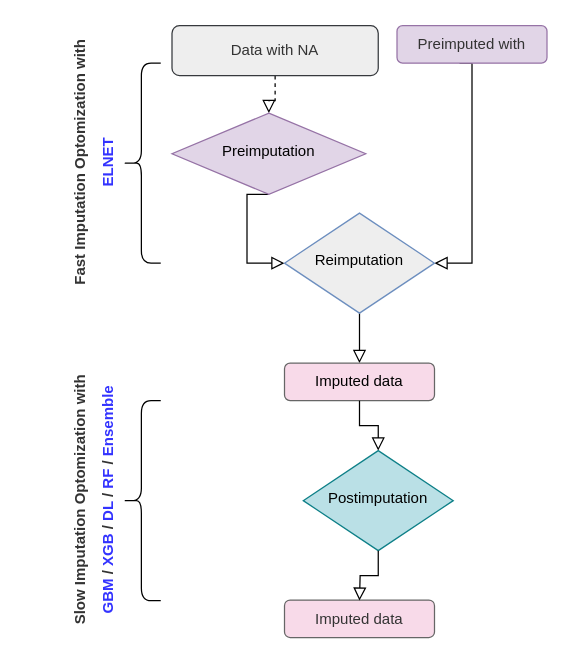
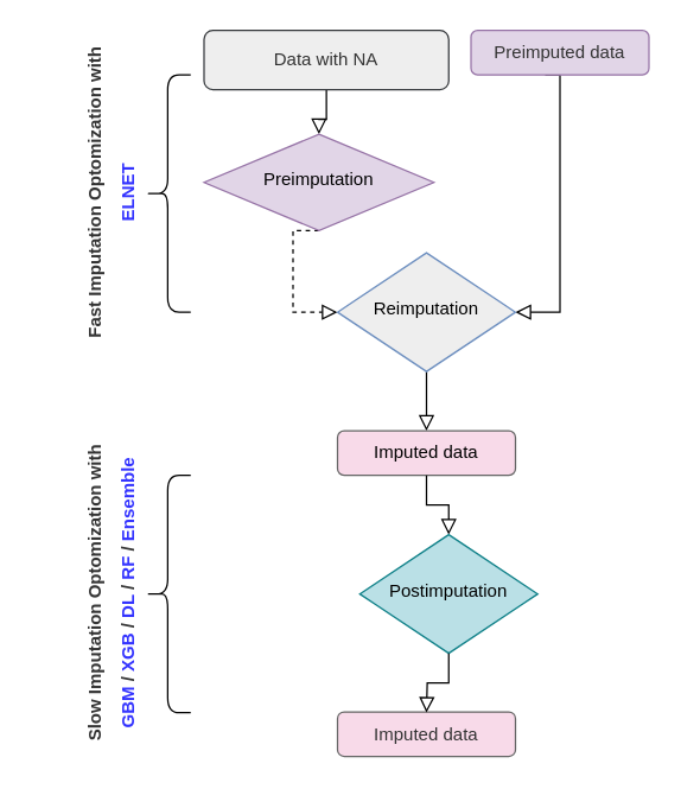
  <mxCell id="0" />
  <mxCell id="1" parent="0" />
- <mxCell id="2" value="" style="rounded=0;html=1;jettySize=auto;orthogonalLoop=1;fontSize=11;endArrow=block;endFill=0;endSize=8;strokeWidth=1;shadow=0;labelBackgroundColor=none;edgeStyle=orthogonalEdgeStyle;dashed=1;" parent="1" source="3" target="6" edge="1"><mxGeometry relative="1" as="geometry" /></mxCell>
+ <mxCell id="2" value="" style="rounded=0;html=1;jettySize=auto;orthogonalLoop=1;fontSize=11;endArrow=block;endFill=0;endSize=8;strokeWidth=1;shadow=0;labelBackgroundColor=none;edgeStyle=orthogonalEdgeStyle;" parent="1" source="3" target="6" edge="1"><mxGeometry relative="1" as="geometry" /></mxCell>
  <mxCell id="3" value="&lt;font color=&quot;#333333&quot;&gt;Data with NA&lt;/font&gt;" style="rounded=1;whiteSpace=wrap;html=1;fontSize=12;glass=0;strokeWidth=1;shadow=0;fillColor=#eeeeee;strokeColor=#36393d;" parent="1" vertex="1"><mxGeometry x="137" y="20" width="165" height="40" as="geometry" /></mxCell>
- <mxCell id="4" value="" style="rounded=0;html=1;jettySize=auto;orthogonalLoop=1;fontSize=11;endArrow=block;endFill=0;endSize=8;strokeWidth=1;shadow=0;labelBackgroundColor=none;edgeStyle=orthogonalEdgeStyle;exitX=0.5;exitY=1;exitDx=0;exitDy=0;entryX=0;entryY=0.5;entryDx=0;entryDy=0;" parent="1" source="6" target="9" edge="1"><mxGeometry y="20" relative="1" as="geometry"><mxPoint as="offset" /><mxPoint x="187" y="160" as="sourcePoint" /><mxPoint x="277" y="210" as="targetPoint" /><Array as="points"><mxPoint x="197" y="210" /></Array></mxGeometry></mxCell>
+ <mxCell id="4" value="" style="rounded=0;html=1;jettySize=auto;orthogonalLoop=1;fontSize=11;endArrow=block;endFill=0;endSize=8;strokeWidth=1;shadow=0;labelBackgroundColor=none;edgeStyle=orthogonalEdgeStyle;exitX=0.5;exitY=1;exitDx=0;exitDy=0;entryX=0;entryY=0.5;entryDx=0;entryDy=0;dashed=1;" parent="1" source="6" target="9" edge="1"><mxGeometry y="20" relative="1" as="geometry"><mxPoint as="offset" /><mxPoint x="187" y="160" as="sourcePoint" /><mxPoint x="277" y="210" as="targetPoint" /><Array as="points"><mxPoint x="197" y="210" /></Array></mxGeometry></mxCell>
  <mxCell id="5" value="" style="edgeStyle=orthogonalEdgeStyle;rounded=0;html=1;jettySize=auto;orthogonalLoop=1;fontSize=11;endArrow=block;endFill=0;endSize=8;strokeWidth=1;shadow=0;labelBackgroundColor=none;exitX=0.5;exitY=1;exitDx=0;exitDy=0;entryX=1;entryY=0.5;entryDx=0;entryDy=0;" parent="1" target="9" edge="1"><mxGeometry y="10" relative="1" as="geometry"><mxPoint as="offset" /><mxPoint x="367" y="50" as="sourcePoint" /><mxPoint x="297" y="210" as="targetPoint" /><Array as="points"><mxPoint x="377" y="50" /><mxPoint x="377" y="210" /></Array></mxGeometry></mxCell>
  <mxCell id="6" value="Preimputation" style="rhombus;whiteSpace=wrap;html=1;shadow=0;fontFamily=Helvetica;fontSize=12;align=center;strokeWidth=1;spacing=6;spacingTop=-4;fillColor=#e1d5e7;strokeColor=#9673a6;" parent="1" vertex="1"><mxGeometry x="137" y="90" width="155" height="65" as="geometry" /></mxCell>
- <mxCell id="7" value="&lt;font color=&quot;#333333&quot;&gt;Preimputed with&lt;/font&gt;" style="rounded=1;whiteSpace=wrap;html=1;fontSize=12;glass=0;strokeWidth=1;shadow=0;fillColor=#e1d5e7;strokeColor=#9673a6;" parent="1" vertex="1"><mxGeometry x="317" y="20" width="120" height="30" as="geometry" /></mxCell>
+ <mxCell id="7" value="&lt;font color=&quot;#333333&quot;&gt;Preimputed data&lt;/font&gt;" style="rounded=1;whiteSpace=wrap;html=1;fontSize=12;glass=0;strokeWidth=1;shadow=0;fillColor=#e1d5e7;strokeColor=#9673a6;" parent="1" vertex="1"><mxGeometry x="317" y="20" width="120" height="30" as="geometry" /></mxCell>
  <mxCell id="8" value="" style="rounded=0;html=1;jettySize=auto;orthogonalLoop=1;fontSize=11;endArrow=block;endFill=0;endSize=8;strokeWidth=1;shadow=0;labelBackgroundColor=none;edgeStyle=orthogonalEdgeStyle;" parent="1" source="9" target="10" edge="1"><mxGeometry x="0.4" y="30" relative="1" as="geometry"><mxPoint as="offset" /></mxGeometry></mxCell>
  <mxCell id="9" value="Reimputation" style="rhombus;whiteSpace=wrap;html=1;shadow=0;fontFamily=Helvetica;fontSize=12;align=center;strokeWidth=1;spacing=6;spacingTop=-4;fillColor=#eeeeee;strokeColor=#6c8ebf;" parent="1" vertex="1"><mxGeometry x="227" y="170" width="120" height="80" as="geometry" /></mxCell>
  <mxCell id="10" value="Imputed data" style="rounded=1;whiteSpace=wrap;html=1;fontSize=12;glass=0;strokeWidth=1;shadow=0;fillColor=#F8DAE9;strokeColor=#666666;" parent="1" vertex="1"><mxGeometry x="227" y="290" width="120" height="30" as="geometry" /></mxCell>
  <mxCell id="11" value="" style="shape=curlyBracket;whiteSpace=wrap;html=1;rounded=1;shadow=0;glass=0;sketch=0;fillStyle=auto;gradientColor=none;" vertex="1" parent="1"><mxGeometry x="97" y="50" width="31" height="160" as="geometry" /></mxCell>
  <mxCell id="12" value="" style="rounded=0;html=1;jettySize=auto;orthogonalLoop=1;fontSize=11;endArrow=block;endFill=0;endSize=8;strokeWidth=1;shadow=0;labelBackgroundColor=none;edgeStyle=orthogonalEdgeStyle;exitX=0.5;exitY=1;exitDx=0;exitDy=0;entryX=0.5;entryY=0;entryDx=0;entryDy=0;" edge="1" parent="1" source="10" target="13"><mxGeometry x="0.4" y="30" relative="1" as="geometry"><mxPoint as="offset" /><mxPoint x="377" y="350" as="sourcePoint" /><mxPoint x="287" y="370" as="targetPoint" /></mxGeometry></mxCell>
  <mxCell id="13" value="Postimputation" style="rhombus;whiteSpace=wrap;html=1;shadow=0;fontFamily=Helvetica;fontSize=12;align=center;strokeWidth=1;spacing=6;spacingTop=-4;fillColor=#BAE0E6;strokeColor=#0e8088;double=0;" vertex="1" parent="1"><mxGeometry x="242" y="360" width="120" height="80" as="geometry" /></mxCell>
  <mxCell id="14" value="Imputed data" style="rounded=1;whiteSpace=wrap;html=1;fontSize=12;glass=0;strokeWidth=1;shadow=0;fillColor=#F8DAE9;fontColor=#333333;strokeColor=#666666;" vertex="1" parent="1"><mxGeometry x="227" y="479.5" width="120" height="30" as="geometry" /></mxCell>
  <mxCell id="15" value="" style="rounded=0;html=1;jettySize=auto;orthogonalLoop=1;fontSize=11;endArrow=block;endFill=0;endSize=8;strokeWidth=1;shadow=0;labelBackgroundColor=none;edgeStyle=orthogonalEdgeStyle;exitX=0.5;exitY=1;exitDx=0;exitDy=0;" edge="1" parent="1" source="13"><mxGeometry x="0.4" y="30" relative="1" as="geometry"><mxPoint as="offset" /><mxPoint x="377" y="539.5" as="sourcePoint" /><mxPoint x="287" y="480" as="targetPoint" /></mxGeometry></mxCell>
  <mxCell id="16" value="" style="shape=curlyBracket;whiteSpace=wrap;html=1;rounded=1;shadow=0;glass=0;sketch=0;fillStyle=auto;gradientColor=none;" vertex="1" parent="1"><mxGeometry x="97" y="320" width="31" height="160" as="geometry" /></mxCell>
  <mxCell id="17" value="&lt;p style=&quot;line-height: 0.9;&quot;&gt;&lt;span style=&quot;font-size: 12px;&quot;&gt;&lt;font style=&quot;&quot; color=&quot;#333333&quot;&gt;Slow Imputation Optomization with&lt;/font&gt;&lt;br&gt;&lt;font style=&quot;&quot; color=&quot;#3333ff&quot;&gt;GBM&lt;/font&gt;&lt;/span&gt;&lt;span style=&quot;color: rgb(51, 51, 51); font-size: 12px;&quot;&gt; / &lt;/span&gt;&lt;span style=&quot;font-size: 12px;&quot;&gt;&lt;font color=&quot;#3333ff&quot;&gt;XGB&lt;/font&gt;&lt;/span&gt;&lt;span style=&quot;color: rgb(51, 51, 51); font-size: 12px;&quot;&gt; / &lt;/span&gt;&lt;span style=&quot;font-size: 12px;&quot;&gt;&lt;font color=&quot;#3333ff&quot;&gt;DL&lt;/font&gt;&lt;/span&gt;&lt;span style=&quot;color: rgb(51, 51, 51); font-size: 12px;&quot;&gt; / &lt;/span&gt;&lt;span style=&quot;font-size: 12px;&quot;&gt;&lt;font color=&quot;#3333ff&quot;&gt;RF&lt;/font&gt;&lt;/span&gt;&lt;span style=&quot;color: rgb(51, 51, 51); font-size: 12px;&quot;&gt; / &lt;/span&gt;&lt;span style=&quot;font-size: 12px;&quot;&gt;&lt;font style=&quot;&quot; color=&quot;#3333ff&quot;&gt;Ensemble&lt;/font&gt;&lt;br&gt;&lt;/span&gt;&lt;/p&gt;" style="text;html=1;fontSize=24;fontStyle=1;verticalAlign=middle;align=center;shadow=0;glass=0;sketch=0;fillStyle=auto;rotation=-90;" vertex="1" parent="1"><mxGeometry x="20" y="380" width="100" height="40" as="geometry" /></mxCell>
  <mxCell id="18" value="&lt;p style=&quot;line-height: 0.9;&quot;&gt;&lt;span style=&quot;font-size: 12px;&quot;&gt;&lt;font style=&quot;&quot; color=&quot;#333333&quot;&gt;Fast Imputation Optomization with&lt;/font&gt;&lt;br&gt;&lt;font style=&quot;&quot; color=&quot;#3333ff&quot;&gt;ELNET&lt;/font&gt;&lt;/span&gt;&lt;span style=&quot;font-size: 12px;&quot;&gt;&lt;br&gt;&lt;/span&gt;&lt;/p&gt;" style="text;html=1;fontSize=24;fontStyle=1;verticalAlign=middle;align=center;shadow=0;glass=0;sketch=0;fillStyle=auto;rotation=-90;" vertex="1" parent="1"><mxGeometry x="20" y="110" width="100" height="40" as="geometry" /></mxCell>
